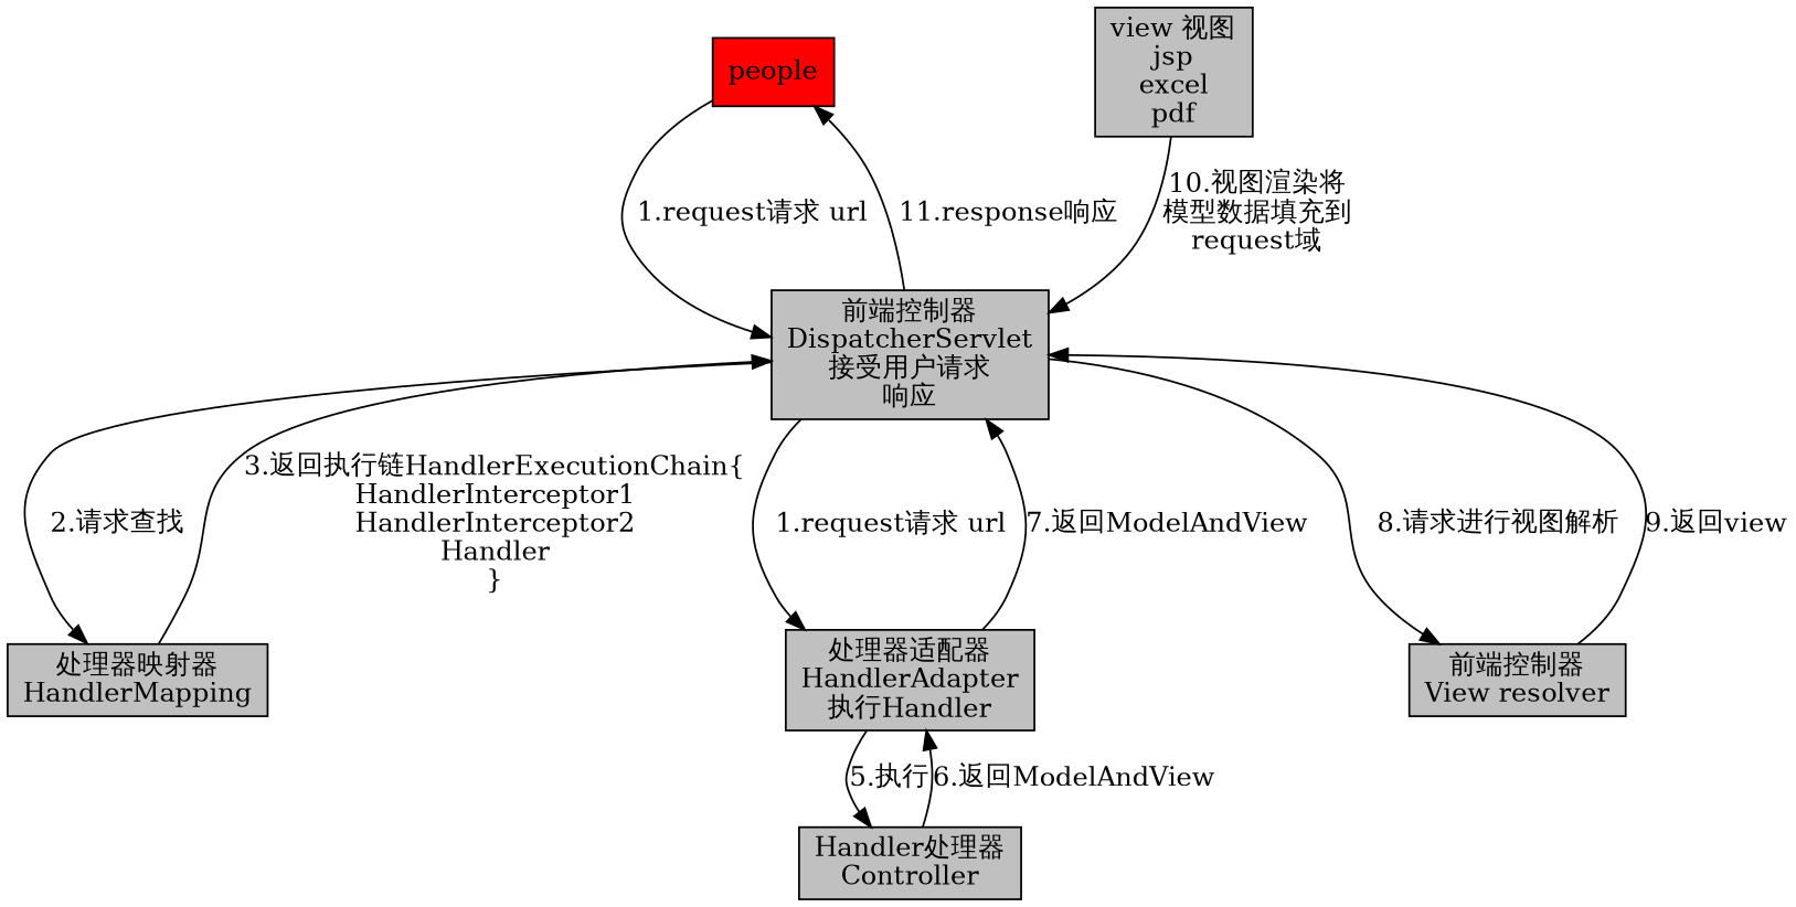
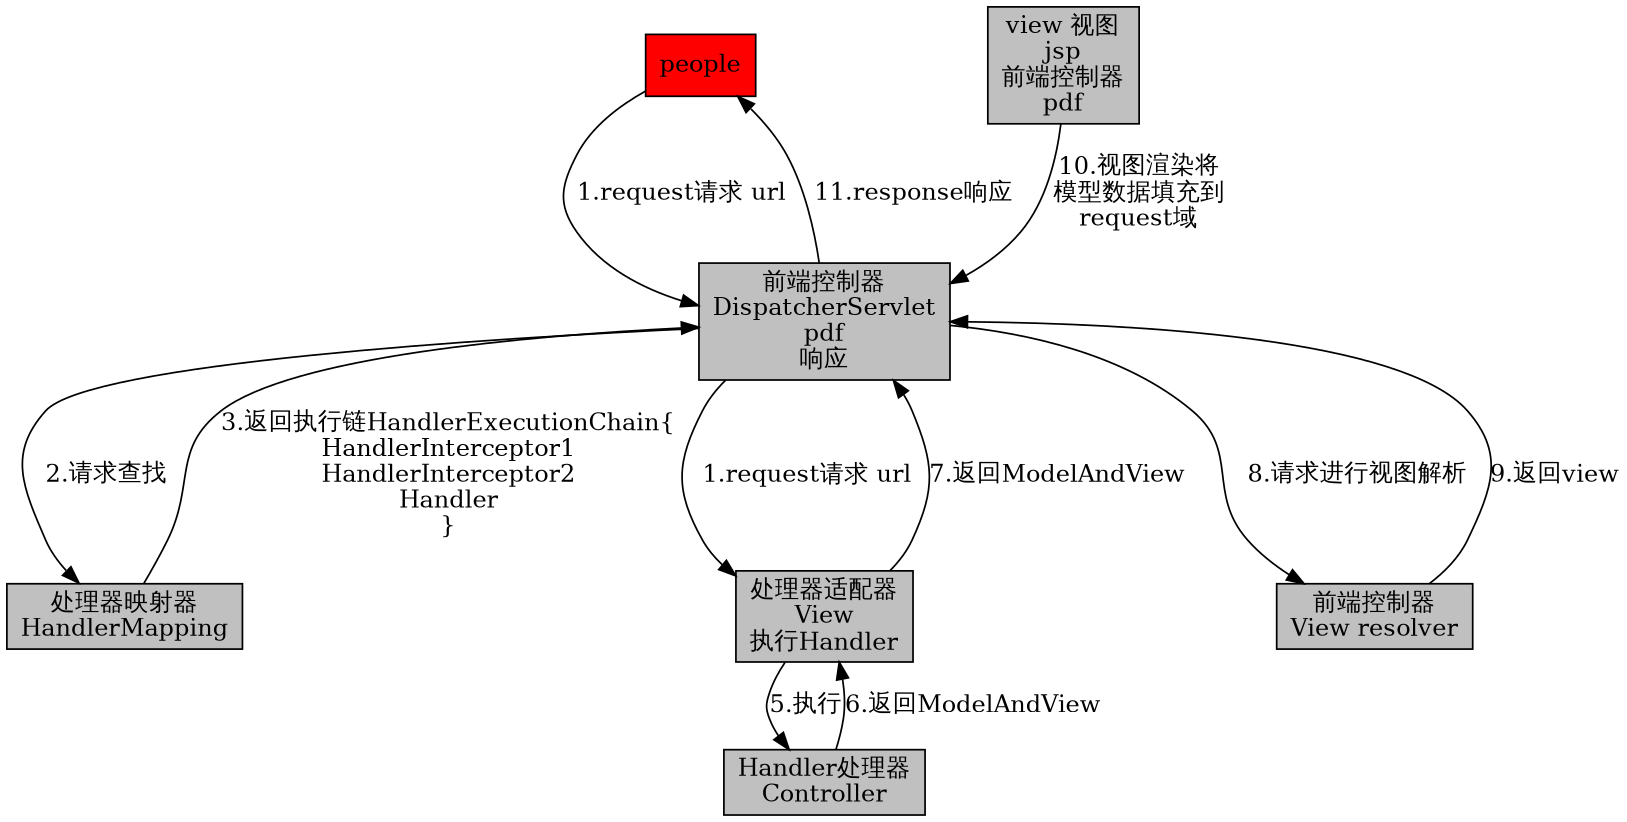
  digraph {
    node [fillcolor=grey shape=box style=filled]
    n1 [fillcolor=red label=people]
-   n2 [label="前端控制器\nDispatcherServlet\n接受用户请求\n响应"]
+   n2 [label="前端控制器\nDispatcherServlet\npdf\n响应"]
    n3 [label="处理器映射器\nHandlerMapping"]
-   n4 [label="处理器适配器\nHandlerAdapter\n执行Handler"]
+   n4 [label="处理器适配器\nView\n执行Handler"]
    n5 [label="前端控制器\nView resolver"]
    n6 [label="Handler处理器\nController"]
-   n7 [label="view 视图\njsp\nexcel\npdf"]
+   n7 [label="view 视图\njsp\n前端控制器\npdf"]
    n1 -> n2 [label="1.request请求 url"]
    n2 -> n1 [label="11.response响应"]
    n2 -> n3 [label="2.请求查找"]
    n2 -> n4 [label="1.request请求 url"]
    n2 -> n5 [label="8.请求进行视图解析"]
    n3 -> n2 [label="3.返回执行链HandlerExecutionChain{\nHandlerInterceptor1\nHandlerInterceptor2\nHandler\n}"]
    n4 -> n2 [label="7.返回ModelAndView"]
    n4 -> n6 [label="5.执行"]
    n5 -> n2 [label="9.返回view"]
    n6 -> n4 [label="6.返回ModelAndView"]
    n7 -> n2 [label="10.视图渲染将\n模型数据填充到\nrequest域"]
  }
